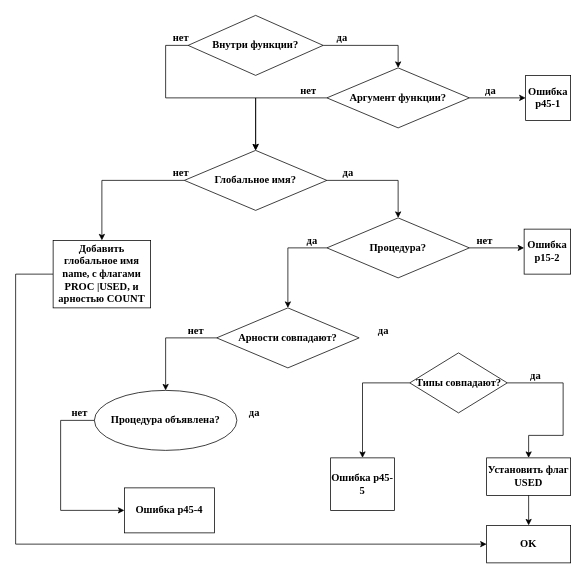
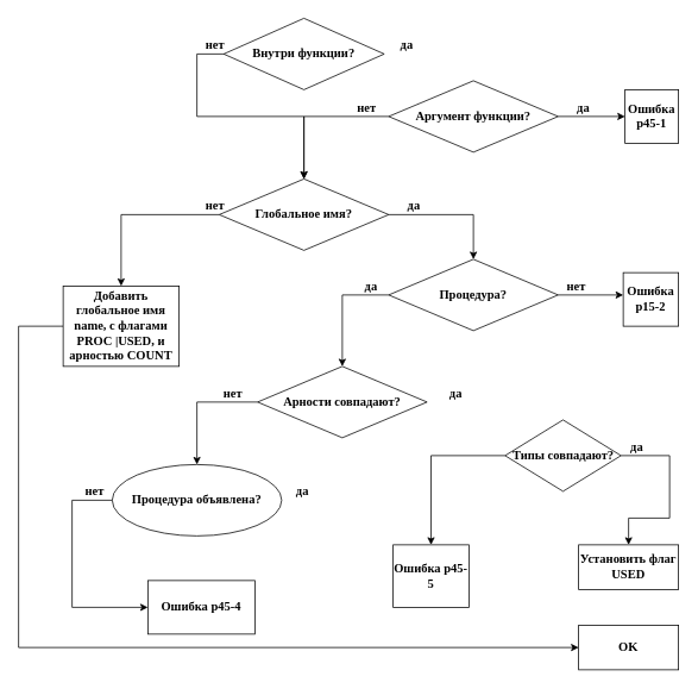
  <mxCell id="0" />
  <mxCell id="1" parent="0" />
- <mxCell id="2" style="edgeStyle=orthogonalEdgeStyle;rounded=0;orthogonalLoop=1;jettySize=auto;html=1;exitX=1;exitY=0.5;exitDx=0;exitDy=0;entryX=0.5;entryY=0;entryDx=0;entryDy=0;fontFamily=Verdana;fontSize=14;align=center;fontStyle=1" edge="1" parent="1" source="4" target="7"><mxGeometry relative="1" as="geometry" /></mxCell>
  <mxCell id="3" style="edgeStyle=orthogonalEdgeStyle;rounded=0;orthogonalLoop=1;jettySize=auto;html=1;fontFamily=Verdana;fontSize=14;align=center;entryX=0.5;entryY=0;entryDx=0;entryDy=0;fontStyle=1" edge="1" parent="1" source="4" target="10"><mxGeometry relative="1" as="geometry"><mxPoint x="200" y="190" as="targetPoint" /><Array as="points"><mxPoint x="220" y="60" /><mxPoint x="220" y="130" /><mxPoint x="340" y="130" /></Array></mxGeometry></mxCell>
  <mxCell id="4" value="&lt;div style=&quot;text-align: center&quot;&gt;Внутри функции?&lt;/div&gt;" style="rhombus;whiteSpace=wrap;html=1;fillColor=none;gradientColor=none;fontFamily=Verdana;fontSize=14;align=center;fontStyle=1" vertex="1" parent="1"><mxGeometry x="250" y="20" width="180" height="80" as="geometry" /></mxCell>
  <mxCell id="5" value="" style="edgeStyle=orthogonalEdgeStyle;rounded=0;orthogonalLoop=1;jettySize=auto;html=1;fontFamily=Verdana;fontSize=14;entryX=0;entryY=0.5;entryDx=0;entryDy=0;align=center;fontStyle=1" edge="1" parent="1" source="7" target="30"><mxGeometry relative="1" as="geometry"><mxPoint x="680" y="130" as="targetPoint" /></mxGeometry></mxCell>
  <mxCell id="6" value="" style="edgeStyle=orthogonalEdgeStyle;rounded=0;orthogonalLoop=1;jettySize=auto;html=1;fontFamily=Verdana;fontSize=14;align=center;exitX=0;exitY=0.5;exitDx=0;exitDy=0;fontStyle=1" edge="1" parent="1" source="7" target="10"><mxGeometry relative="1" as="geometry" /></mxCell>
  <mxCell id="7" value="&lt;div style=&quot;text-align: center&quot;&gt;Аргумент функции?&lt;/div&gt;" style="rhombus;whiteSpace=wrap;html=1;fillColor=none;gradientColor=none;fontFamily=Verdana;fontSize=14;align=center;fontStyle=1" vertex="1" parent="1"><mxGeometry x="435" y="90" width="190" height="80" as="geometry" /></mxCell>
  <mxCell id="8" style="edgeStyle=orthogonalEdgeStyle;rounded=0;orthogonalLoop=1;jettySize=auto;html=1;exitX=0;exitY=0.5;exitDx=0;exitDy=0;fontFamily=Verdana;fontSize=14;align=center;fontStyle=1;entryX=0.5;entryY=0;entryDx=0;entryDy=0;" edge="1" parent="1" source="10" target="25"><mxGeometry relative="1" as="geometry"><mxPoint x="200" y="380" as="targetPoint" /><Array as="points"><mxPoint x="135" y="240" /></Array></mxGeometry></mxCell>
  <mxCell id="9" value="" style="edgeStyle=orthogonalEdgeStyle;rounded=0;orthogonalLoop=1;jettySize=auto;html=1;fontFamily=Verdana;fontSize=14;align=center;exitX=1;exitY=0.5;exitDx=0;exitDy=0;fontStyle=1" edge="1" parent="1" source="10" target="13"><mxGeometry relative="1" as="geometry" /></mxCell>
  <mxCell id="10" value="&lt;div style=&quot;text-align: center&quot;&gt;Глобальное имя?&lt;/div&gt;" style="rhombus;whiteSpace=wrap;html=1;fillColor=none;gradientColor=none;fontFamily=Verdana;fontSize=14;align=center;fontStyle=1" vertex="1" parent="1"><mxGeometry x="245" y="200" width="190" height="80" as="geometry" /></mxCell>
  <mxCell id="11" style="edgeStyle=orthogonalEdgeStyle;rounded=0;orthogonalLoop=1;jettySize=auto;html=1;exitX=1;exitY=0.5;exitDx=0;exitDy=0;fontFamily=Verdana;fontSize=14;align=center;fontStyle=1" edge="1" parent="1" source="13" target="28"><mxGeometry relative="1" as="geometry"><mxPoint x="690" y="330" as="targetPoint" /><Array as="points"><mxPoint x="730" y="330" /></Array></mxGeometry></mxCell>
  <mxCell id="12" value="" style="edgeStyle=orthogonalEdgeStyle;rounded=0;orthogonalLoop=1;jettySize=auto;html=1;fontFamily=Verdana;fontSize=14;align=center;exitX=0;exitY=0.5;exitDx=0;exitDy=0;fontStyle=1" edge="1" parent="1" source="13" target="15"><mxGeometry relative="1" as="geometry" /></mxCell>
  <mxCell id="13" value="&lt;div style=&quot;text-align: center&quot;&gt;Процедура?&lt;/div&gt;" style="rhombus;whiteSpace=wrap;html=1;fillColor=none;gradientColor=none;fontFamily=Verdana;fontSize=14;align=center;fontStyle=1" vertex="1" parent="1"><mxGeometry x="435" y="290" width="190" height="80" as="geometry" /></mxCell>
  <mxCell id="14" value="" style="edgeStyle=orthogonalEdgeStyle;rounded=0;orthogonalLoop=1;jettySize=auto;html=1;fontFamily=Verdana;fontSize=14;align=center;exitX=0;exitY=0.5;exitDx=0;exitDy=0;fontStyle=1" edge="1" parent="1" source="15" target="16"><mxGeometry relative="1" as="geometry"><Array as="points"><mxPoint x="220" y="450" /></Array></mxGeometry></mxCell>
  <mxCell id="15" value="&lt;div style=&quot;text-align: center&quot;&gt;Арности совпадают?&lt;/div&gt;" style="rhombus;whiteSpace=wrap;html=1;fillColor=none;gradientColor=none;fontFamily=Verdana;fontSize=14;align=center;fontStyle=1" vertex="1" parent="1"><mxGeometry x="288" y="410" width="190" height="80" as="geometry" /></mxCell>
  <mxCell id="16" value="&lt;div style=&quot;text-align: center&quot;&gt;Процедура объявлена?&lt;/div&gt;" style="ellipse;whiteSpace=wrap;html=1;fillColor=none;gradientColor=none;fontFamily=Verdana;fontSize=14;align=center;fontStyle=1;" vertex="1" parent="1"><mxGeometry x="125" y="520" width="190" height="80" as="geometry" /></mxCell>
- <mxCell id="17" value="" style="edgeStyle=orthogonalEdgeStyle;rounded=0;orthogonalLoop=1;jettySize=auto;html=1;fontFamily=Verdana;fontSize=14;align=center;" edge="1" parent="1" source="18" target="19"><mxGeometry relative="1" as="geometry" /></mxCell>
  <mxCell id="18" value="&lt;div style=&quot;text-align: center&quot;&gt;Установить флаг USED&lt;/div&gt;" style="square;whiteSpace=wrap;html=1;fillColor=none;gradientColor=none;fontFamily=Verdana;fontSize=14;align=center;fontStyle=1" vertex="1" parent="1"><mxGeometry x="648" y="610" width="112" height="50" as="geometry" /></mxCell>
  <mxCell id="19" value="&lt;div style=&quot;text-align: center&quot;&gt;OK&lt;/div&gt;" style="square;whiteSpace=wrap;html=1;fillColor=none;gradientColor=none;fontFamily=Verdana;fontSize=14;align=center;fontStyle=1" vertex="1" parent="1"><mxGeometry x="648" y="700" width="112" height="50" as="geometry" /></mxCell>
  <mxCell id="20" value="да" style="text;html=1;resizable=0;points=[];autosize=1;align=center;verticalAlign=top;spacingTop=-4;fontSize=14;fontFamily=Verdana;fontStyle=1" vertex="1" parent="1"><mxGeometry x="637.5" y="110" width="30" height="20" as="geometry" /></mxCell>
  <mxCell id="21" value="нет" style="text;html=1;resizable=0;points=[];autosize=1;align=center;verticalAlign=top;spacingTop=-4;fontSize=14;fontFamily=Verdana;fontStyle=1" vertex="1" parent="1"><mxGeometry x="390" y="110" width="40" height="20" as="geometry" /></mxCell>
  <mxCell id="22" value="да" style="text;html=1;resizable=0;points=[];autosize=1;align=center;verticalAlign=top;spacingTop=-4;fontSize=14;fontFamily=Verdana;fontStyle=1" vertex="1" parent="1"><mxGeometry x="440" y="40" width="30" height="20" as="geometry" /></mxCell>
  <mxCell id="23" value="нет" style="text;html=1;resizable=0;points=[];autosize=1;align=center;verticalAlign=top;spacingTop=-4;fontSize=14;fontFamily=Verdana;fontStyle=1" vertex="1" parent="1"><mxGeometry x="220" y="40" width="40" height="20" as="geometry" /></mxCell>
  <mxCell id="24" style="edgeStyle=orthogonalEdgeStyle;rounded=0;orthogonalLoop=1;jettySize=auto;html=1;fontFamily=Verdana;fontSize=14;align=center;entryX=0;entryY=0.5;entryDx=0;entryDy=0;" edge="1" parent="1" source="25" target="19"><mxGeometry relative="1" as="geometry"><mxPoint x="520" y="730" as="targetPoint" /><Array as="points"><mxPoint x="20" y="365" /><mxPoint x="20" y="725" /></Array></mxGeometry></mxCell>
  <mxCell id="25" value="Добавить глобальное имя name, с флагами PROC |USED, и арностью COUNT" style="rounded=0;whiteSpace=wrap;html=1;fontFamily=Verdana;fontStyle=1;fontSize=14;" vertex="1" parent="1"><mxGeometry x="70" y="320" width="130" height="90" as="geometry" /></mxCell>
  <mxCell id="26" value="нет" style="text;html=1;resizable=0;points=[];autosize=1;align=center;verticalAlign=top;spacingTop=-4;fontSize=14;fontFamily=Verdana;fontStyle=1" vertex="1" parent="1"><mxGeometry x="220" y="220" width="40" height="20" as="geometry" /></mxCell>
  <mxCell id="27" value="да" style="text;html=1;resizable=0;points=[];autosize=1;align=center;verticalAlign=top;spacingTop=-4;fontSize=14;fontFamily=Verdana;fontStyle=1" vertex="1" parent="1"><mxGeometry x="400" y="310" width="30" height="20" as="geometry" /></mxCell>
  <mxCell id="28" value="Ошибка p15-2" style="square;rounded=0;whiteSpace=wrap;html=1;fontStyle=1;fontFamily=Verdana;fontSize=14;" vertex="1" parent="1"><mxGeometry x="698" y="305" width="62" height="60" as="geometry" /></mxCell>
  <mxCell id="29" value="нет" style="text;html=1;resizable=0;points=[];autosize=1;align=center;verticalAlign=top;spacingTop=-4;fontSize=14;fontFamily=Verdana;fontStyle=1" vertex="1" parent="1"><mxGeometry x="625" y="310" width="40" height="20" as="geometry" /></mxCell>
  <mxCell id="30" value="Ошибка p45-1&lt;br style=&quot;font-size: 14px&quot;&gt;" style="whiteSpace=wrap;html=1;aspect=fixed;fontFamily=Verdana;fontSize=14;fontStyle=1" vertex="1" parent="1"><mxGeometry x="700" y="100" width="60" height="60" as="geometry" /></mxCell>
  <mxCell id="31" value="да" style="text;html=1;resizable=0;points=[];autosize=1;align=center;verticalAlign=top;spacingTop=-4;fontSize=14;fontFamily=Verdana;fontStyle=1" vertex="1" parent="1"><mxGeometry x="495" y="430" width="30" height="20" as="geometry" /></mxCell>
  <mxCell id="32" value="нет" style="text;html=1;resizable=0;points=[];autosize=1;align=center;verticalAlign=top;spacingTop=-4;fontSize=14;fontFamily=Verdana;fontStyle=1" vertex="1" parent="1"><mxGeometry x="240" y="430" width="40" height="20" as="geometry" /></mxCell>
  <mxCell id="33" value="" style="edgeStyle=orthogonalEdgeStyle;rounded=0;orthogonalLoop=1;jettySize=auto;html=1;fontFamily=Verdana;fontSize=14;align=center;entryX=0;entryY=0.5;entryDx=0;entryDy=0;exitX=0;exitY=0.5;exitDx=0;exitDy=0;fontStyle=1" edge="1" parent="1" target="34" source="16"><mxGeometry relative="1" as="geometry"><mxPoint x="125" y="720" as="sourcePoint" /><mxPoint x="165" y="710" as="targetPoint" /><Array as="points"><mxPoint x="80" y="560" /><mxPoint x="80" y="680" /></Array></mxGeometry></mxCell>
  <mxCell id="34" value="Ошибка p45-4" style="rounded=0;whiteSpace=wrap;html=1;fillColor=none;gradientColor=none;fontFamily=Verdana;fontSize=14;align=center;fontStyle=1" vertex="1" parent="1"><mxGeometry x="165" y="650" width="120" height="60" as="geometry" /></mxCell>
  <mxCell id="35" value="да" style="text;html=1;resizable=0;points=[];autosize=1;align=center;verticalAlign=top;spacingTop=-4;fontSize=14;fontFamily=Verdana;fontStyle=1" vertex="1" parent="1"><mxGeometry x="322.5" y="540" width="30" height="20" as="geometry" /></mxCell>
  <mxCell id="36" value="нет" style="text;html=1;resizable=0;points=[];autosize=1;align=center;verticalAlign=top;spacingTop=-4;fontSize=14;fontFamily=Verdana;fontStyle=1" vertex="1" parent="1"><mxGeometry x="85" y="540" width="40" height="20" as="geometry" /></mxCell>
  <mxCell id="37" value="" style="edgeStyle=orthogonalEdgeStyle;rounded=0;orthogonalLoop=1;jettySize=auto;html=1;fontFamily=Verdana;fontSize=14;align=center;exitX=1;exitY=0.5;exitDx=0;exitDy=0;entryX=0.5;entryY=0;entryDx=0;entryDy=0;" edge="1" parent="1" source="39" target="18"><mxGeometry relative="1" as="geometry"><mxPoint x="775.5" y="510" as="targetPoint" /><Array as="points"><mxPoint x="750" y="510" /><mxPoint x="750" y="580" /><mxPoint x="704" y="580" /></Array></mxGeometry></mxCell>
  <mxCell id="38" value="" style="edgeStyle=orthogonalEdgeStyle;rounded=0;orthogonalLoop=1;jettySize=auto;html=1;fontFamily=Verdana;fontSize=14;align=center;exitX=0;exitY=0.5;exitDx=0;exitDy=0;" edge="1" parent="1" source="39" target="40"><mxGeometry relative="1" as="geometry" /></mxCell>
- <mxCell id="39" value="&lt;p&gt;&lt;font face=&quot;Verdana&quot; size=&quot;1&quot;&gt;&lt;b style=&quot;font-size: 14px&quot;&gt;Типы совпадают?&lt;/b&gt;&lt;/font&gt;&lt;/p&gt;" style="rhombus;whiteSpace=wrap;html=1;" vertex="1" parent="1"><mxGeometry x="545.5" y="470" width="130" height="80" as="geometry" /></mxCell>
+ <mxCell id="39" value="&lt;p&gt;&lt;font face=&quot;Verdana&quot; size=&quot;1&quot;&gt;&lt;b style=&quot;font-size: 14px&quot;&gt;Типы совпадают?&lt;/b&gt;&lt;/font&gt;&lt;/p&gt;" style="rhombus;whiteSpace=wrap;html=1;" vertex="1" parent="1"><mxGeometry x="565.5" y="470" width="130" height="80" as="geometry" /></mxCell>
  <mxCell id="40" value="&lt;p&gt;&lt;font face=&quot;Verdana&quot;&gt;&lt;span style=&quot;font-size: 14px&quot;&gt;&lt;b&gt;Ошибка p45-5&lt;/b&gt;&lt;/span&gt;&lt;/font&gt;&lt;/p&gt;" style="square;whiteSpace=wrap;html=1;" vertex="1" parent="1"><mxGeometry x="440" y="610" width="85" height="70" as="geometry" /></mxCell>
  <mxCell id="41" value="да" style="text;html=1;resizable=0;points=[];autosize=1;align=center;verticalAlign=top;spacingTop=-4;fontSize=14;fontFamily=Verdana;fontStyle=1" vertex="1" parent="1"><mxGeometry x="698" y="490" width="30" height="20" as="geometry" /></mxCell>
  <mxCell id="42" value="да" style="text;html=1;resizable=0;points=[];autosize=1;align=center;verticalAlign=top;spacingTop=-4;fontSize=14;fontFamily=Verdana;fontStyle=1" vertex="1" parent="1"><mxGeometry x="448" y="220" width="30" height="20" as="geometry" /></mxCell>
